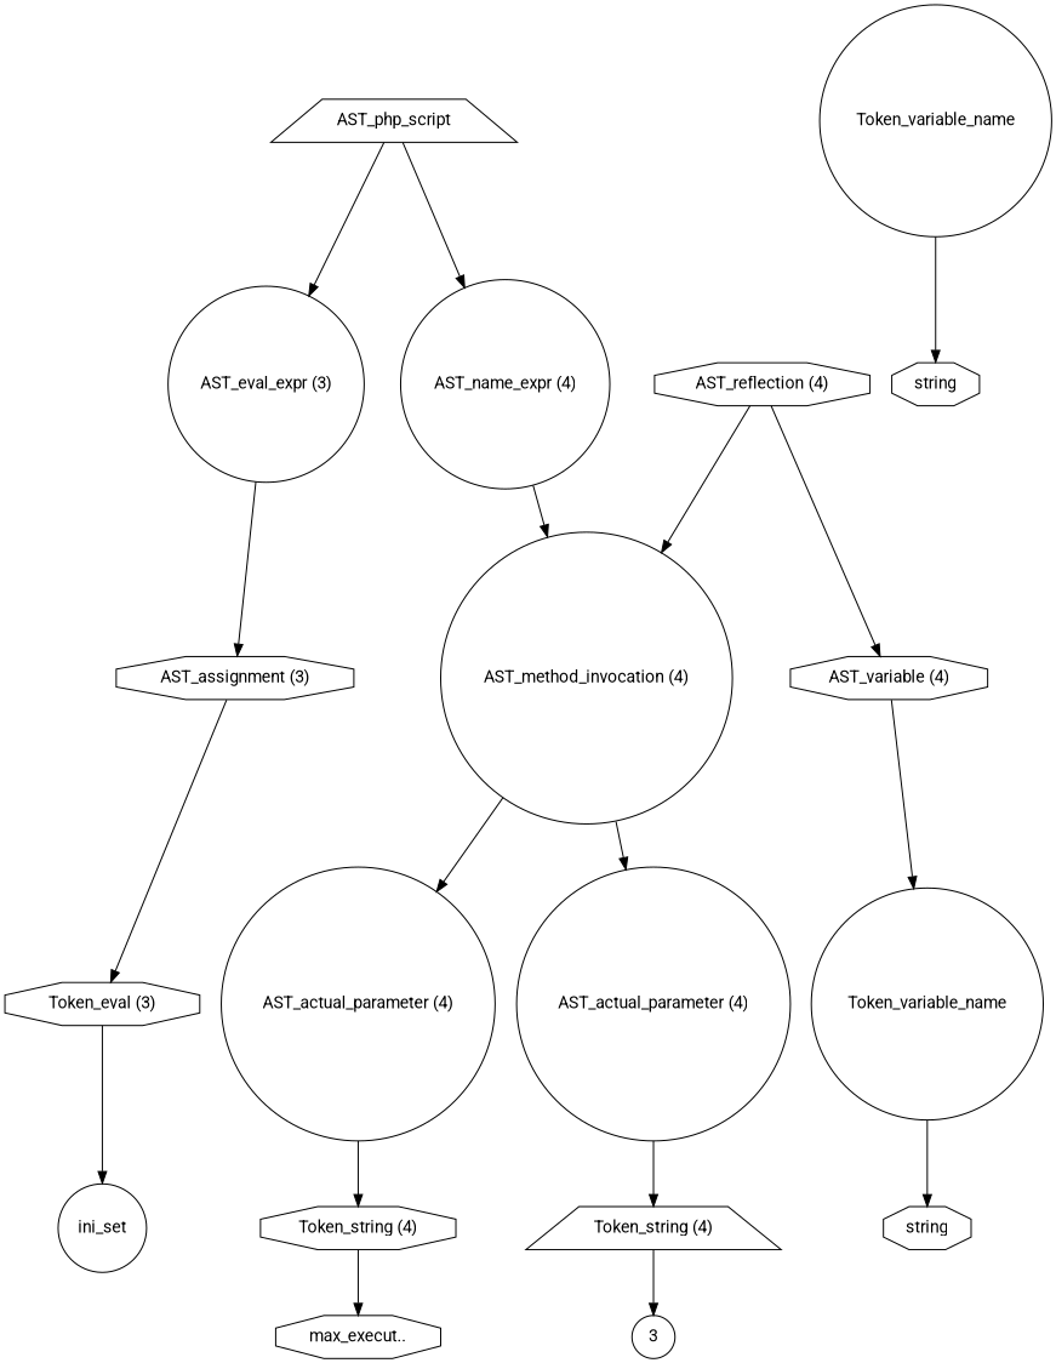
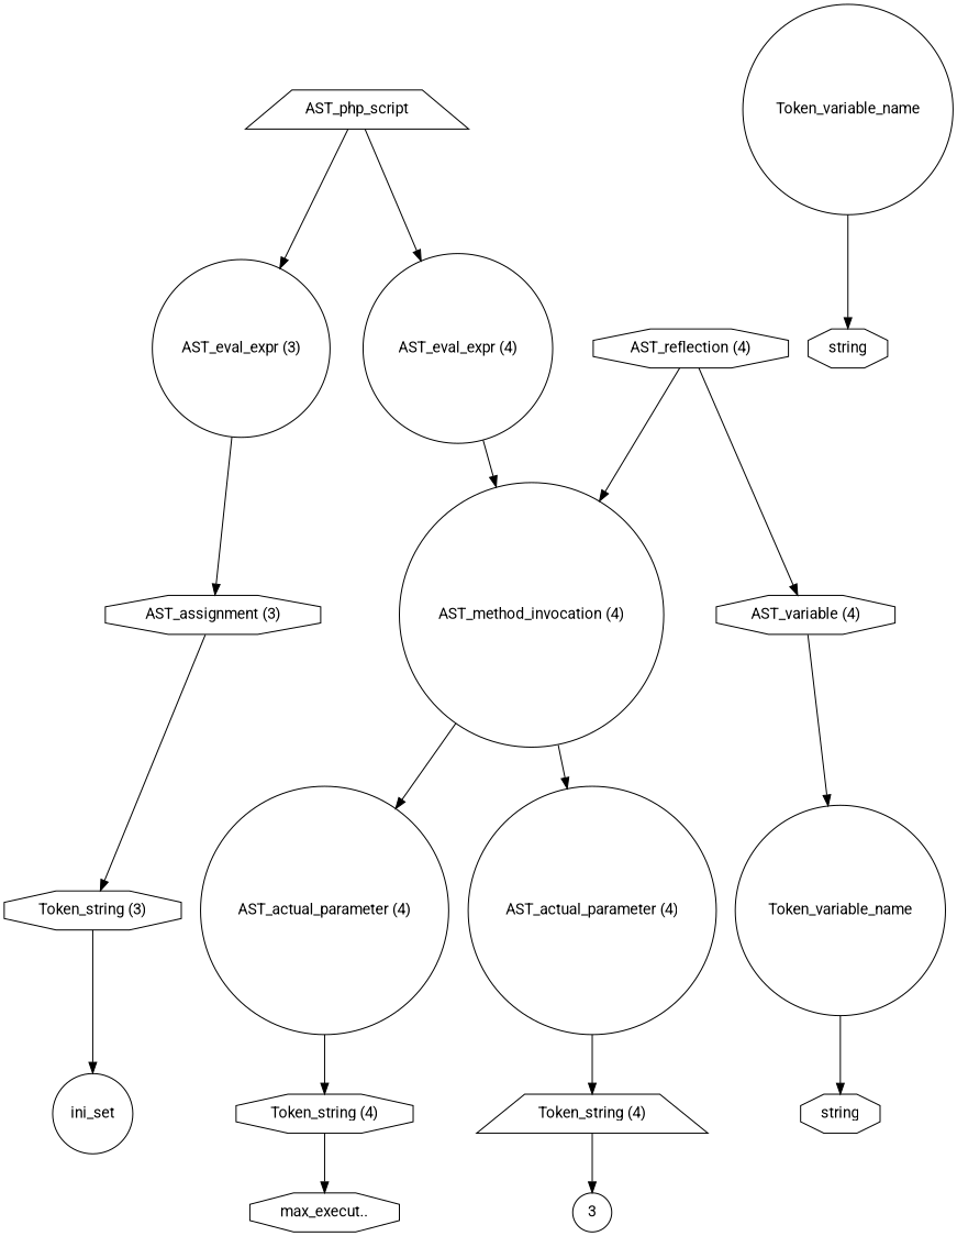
  digraph {
    fontname=Roboto
    node [fontname=Roboto shape=circle]
    edge [fontname=Roboto]
    n1 [label=AST_php_script shape=trapezium]
    n2 [label="AST_eval_expr (3)"]
-   n3 [label="AST_name_expr (4)"]
+   n3 [label="AST_eval_expr (4)"]
    n4 [label="AST_assignment (3)" shape=octagon]
    n5 [label="AST_method_invocation (4)"]
-   n6 [label="Token_eval (3)" shape=octagon]
+   n6 [label="Token_string (3)" shape=octagon]
    n7 [label=ini_set]
    n8 [label=Token_variable_name]
    n9 [label=string shape=octagon]
    n10 [label="AST_actual_parameter (4)"]
    n11 [label="AST_actual_parameter (4)"]
    n12 [label="AST_reflection (4)" shape=octagon]
    n13 [label="AST_variable (4)" shape=octagon]
    n14 [label="Token_string (4)" shape=octagon]
    n15 [label="Token_string (4)" shape=trapezium]
    n16 [label=Token_variable_name]
    n17 [label=string shape=octagon]
    n18 [label="max_execut.." shape=octagon]
    n19 [label=3]
    n1 -> n2
    n1 -> n3
    n2 -> n4
    n3 -> n5
    n4 -> n6
    n5 -> n10
    n5 -> n11
    n6 -> n7
    n8 -> n9
    n10 -> n14
    n11 -> n15
    n12 -> n5
    n12 -> n13
    n13 -> n16
    n14 -> n18
    n15 -> n19
    n16 -> n17
  }
